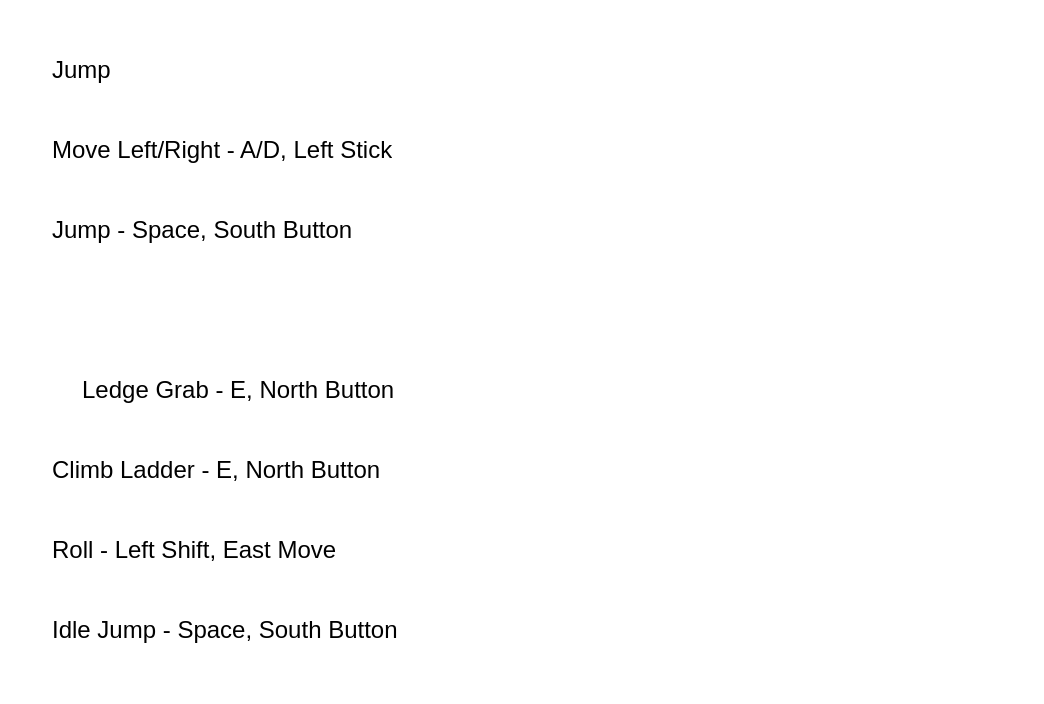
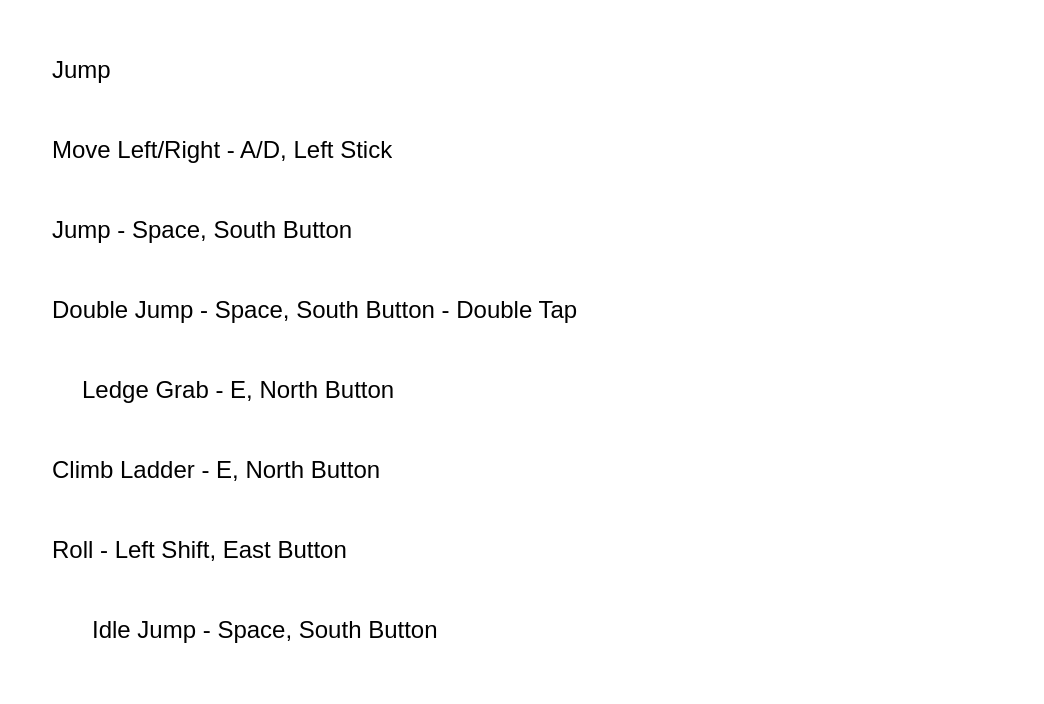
  <mxCell id="0" />
  <mxCell id="1" parent="0" />
  <mxCell id="2" value="Move Left/Right - A/D, Left Stick" style="text;strokeColor=none;fillColor=none;align=left;verticalAlign=middle;spacingLeft=4;spacingRight=4;overflow=hidden;points=[[0,0.5],[1,0.5]];portConstraint=eastwest;rotatable=0;whiteSpace=wrap;html=1;" parent="1" vertex="1"><mxGeometry x="20" y="60" width="440" height="30" as="geometry" /></mxCell>
  <mxCell id="3" value="Jump - Space, South Button" style="text;strokeColor=none;fillColor=none;align=left;verticalAlign=middle;spacingLeft=4;spacingRight=4;overflow=hidden;points=[[0,0.5],[1,0.5]];portConstraint=eastwest;rotatable=0;whiteSpace=wrap;html=1;" parent="1" vertex="1"><mxGeometry x="20" y="100" width="400" height="30" as="geometry" /></mxCell>
+ <mxCell id="4" value="Double Jump - Space, South Button - Double Tap" style="text;strokeColor=none;fillColor=none;align=left;verticalAlign=middle;spacingLeft=4;spacingRight=4;overflow=hidden;points=[[0,0.5],[1,0.5]];portConstraint=eastwest;rotatable=0;whiteSpace=wrap;html=1;" parent="1" vertex="1"><mxGeometry x="20" y="140" width="480" height="30" as="geometry" /></mxCell>
  <mxCell id="5" value="Ledge Grab - E, North Button" style="text;strokeColor=none;fillColor=none;align=left;verticalAlign=middle;spacingLeft=4;spacingRight=4;overflow=hidden;points=[[0,0.5],[1,0.5]];portConstraint=eastwest;rotatable=0;whiteSpace=wrap;html=1;" parent="1" vertex="1"><mxGeometry x="35" y="180" width="440" height="30" as="geometry" /></mxCell>
  <mxCell id="6" value="Climb Ladder - E, North Button" style="text;strokeColor=none;fillColor=none;align=left;verticalAlign=middle;spacingLeft=4;spacingRight=4;overflow=hidden;points=[[0,0.5],[1,0.5]];portConstraint=eastwest;rotatable=0;whiteSpace=wrap;html=1;" parent="1" vertex="1"><mxGeometry x="20" y="220" width="440" height="30" as="geometry" /></mxCell>
- <mxCell id="7" value="Roll - Left Shift, East Move" style="text;strokeColor=none;fillColor=none;align=left;verticalAlign=middle;spacingLeft=4;spacingRight=4;overflow=hidden;points=[[0,0.5],[1,0.5]];portConstraint=eastwest;rotatable=0;whiteSpace=wrap;html=1;" parent="1" vertex="1"><mxGeometry x="20" y="260" width="440" height="30" as="geometry" /></mxCell>
- <mxCell id="8" value="Idle Jump - Space, South Button" style="text;strokeColor=none;fillColor=none;align=left;verticalAlign=middle;spacingLeft=4;spacingRight=4;overflow=hidden;points=[[0,0.5],[1,0.5]];portConstraint=eastwest;rotatable=0;whiteSpace=wrap;html=1;" parent="1" vertex="1"><mxGeometry x="20" y="300" width="440" height="30" as="geometry" /></mxCell>
+ <mxCell id="7" value="Roll - Left Shift, East Button" style="text;strokeColor=none;fillColor=none;align=left;verticalAlign=middle;spacingLeft=4;spacingRight=4;overflow=hidden;points=[[0,0.5],[1,0.5]];portConstraint=eastwest;rotatable=0;whiteSpace=wrap;html=1;" parent="1" vertex="1"><mxGeometry x="20" y="260" width="440" height="30" as="geometry" /></mxCell>
+ <mxCell id="8" value="Idle Jump - Space, South Button" style="text;strokeColor=none;fillColor=none;align=left;verticalAlign=middle;spacingLeft=4;spacingRight=4;overflow=hidden;points=[[0,0.5],[1,0.5]];portConstraint=eastwest;rotatable=0;whiteSpace=wrap;html=1;" parent="1" vertex="1"><mxGeometry x="40" y="300" width="440" height="30" as="geometry" /></mxCell>
  <mxCell id="9" value="Jump" style="text;strokeColor=none;fillColor=none;align=left;verticalAlign=middle;spacingLeft=4;spacingRight=4;overflow=hidden;points=[[0,0.5],[1,0.5]];portConstraint=eastwest;rotatable=0;whiteSpace=wrap;html=1;" parent="1" vertex="1"><mxGeometry x="20" y="20" width="440" height="30" as="geometry" /></mxCell>
